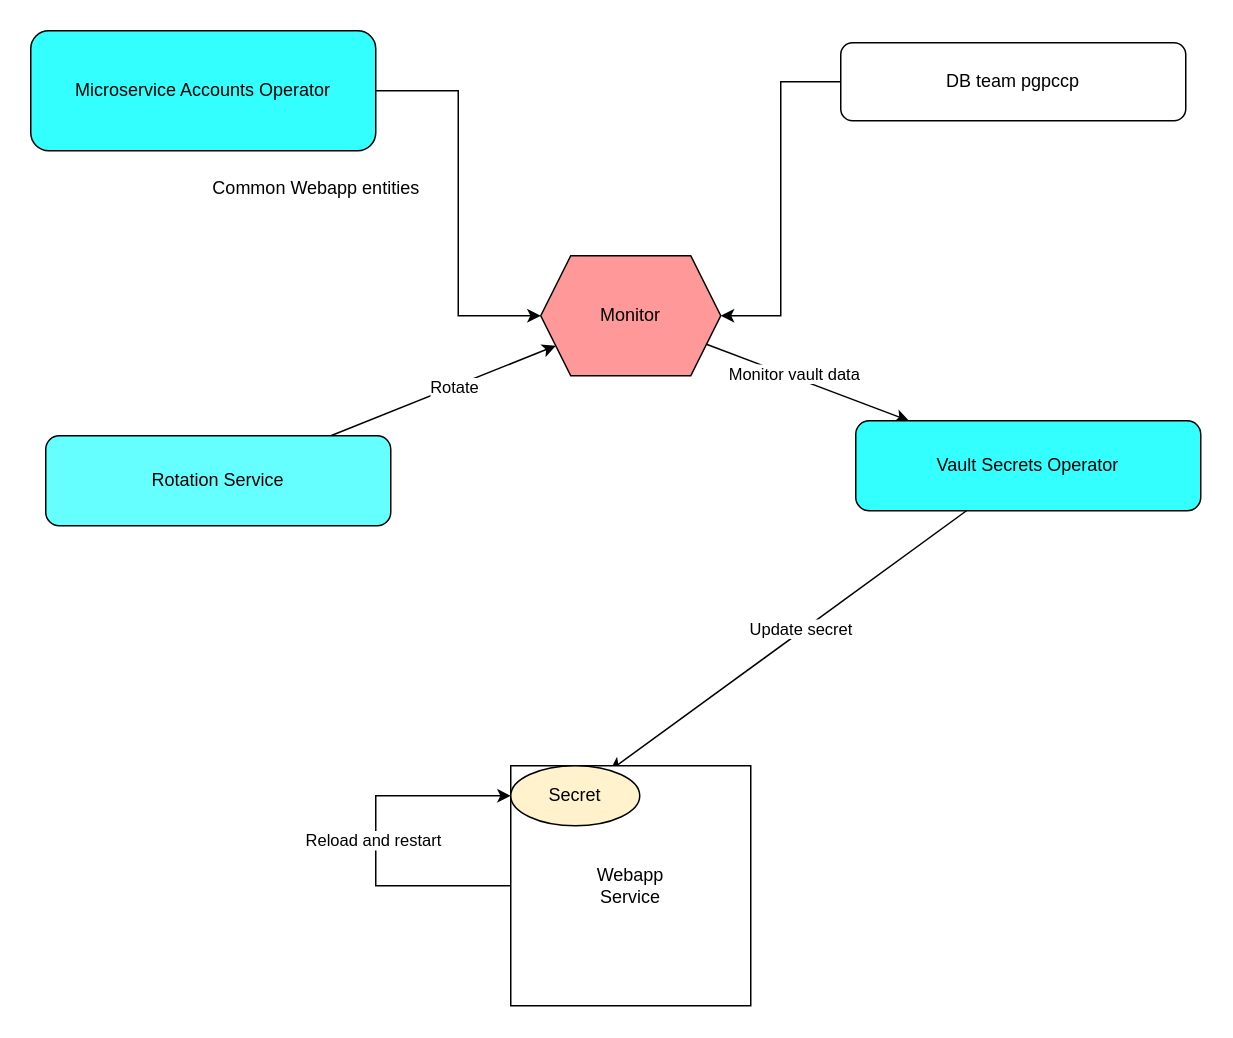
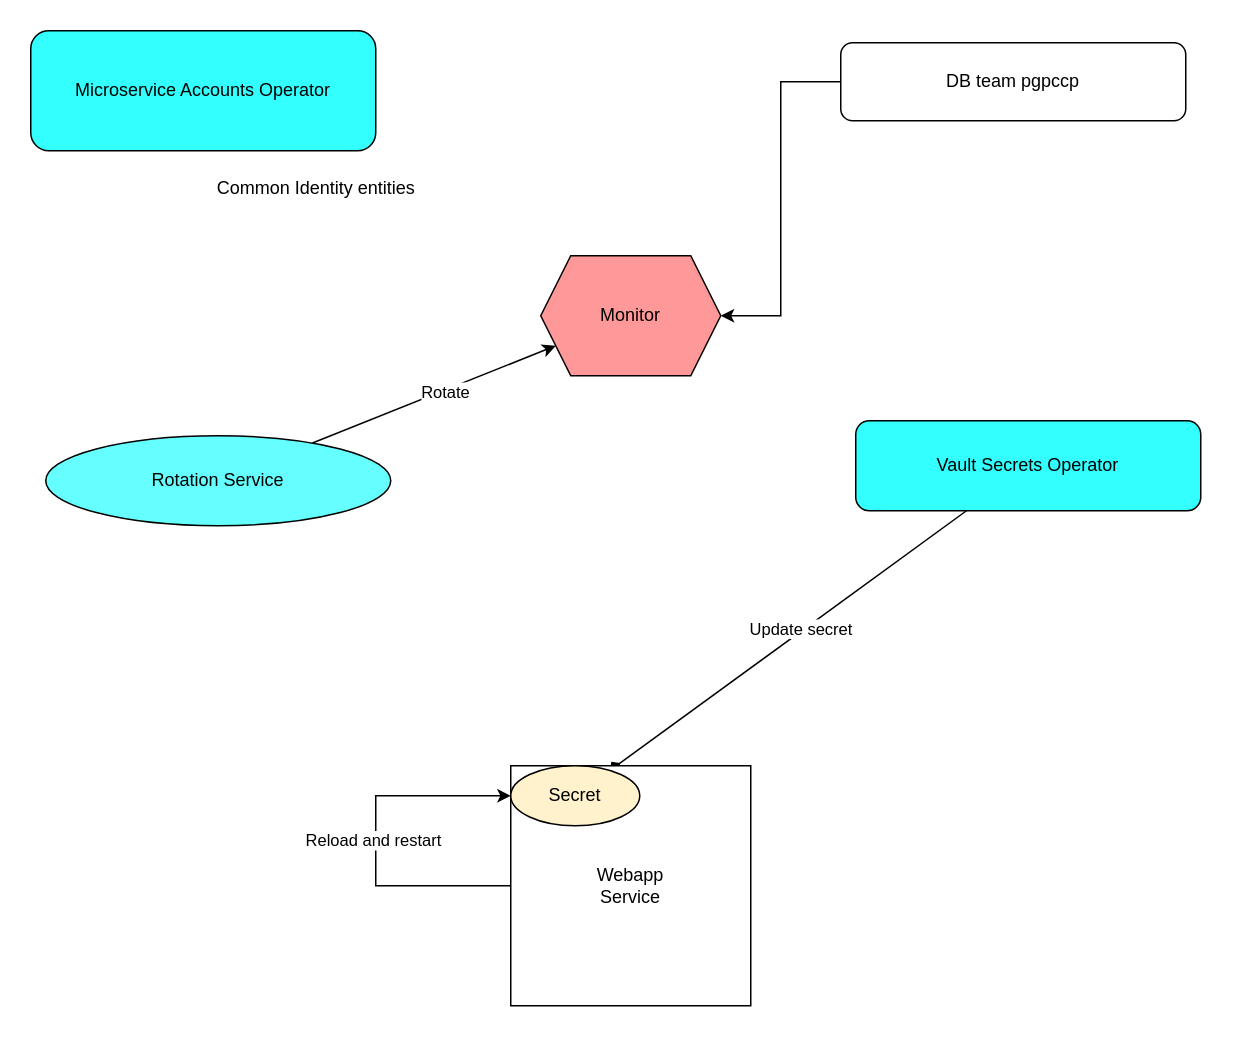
  <mxCell id="0" />
  <mxCell id="1" parent="0" />
- <mxCell id="2" style="edgeStyle=orthogonalEdgeStyle;rounded=0;orthogonalLoop=1;jettySize=auto;html=1;entryX=0;entryY=0.5;entryDx=0;entryDy=0;" edge="1" parent="1" source="3" target="6"><mxGeometry relative="1" as="geometry" /></mxCell>
  <mxCell id="3" value="Microservice Accounts Operator" style="rounded=1;whiteSpace=wrap;html=1;fillColor=#33FFFF;" vertex="1" parent="1"><mxGeometry x="20" y="20" width="230" height="80" as="geometry" /></mxCell>
- <mxCell id="4" style="rounded=0;orthogonalLoop=1;jettySize=auto;html=1;" edge="1" parent="1" source="6" target="15"><mxGeometry relative="1" as="geometry"><mxPoint x="490" y="300" as="targetPoint" /></mxGeometry></mxCell>
- <mxCell id="5" value="Monitor vault data" style="edgeLabel;html=1;align=center;verticalAlign=middle;resizable=0;points=[];" vertex="1" connectable="0" parent="4"><mxGeometry x="-0.16" y="2" relative="1" as="geometry"><mxPoint as="offset" /></mxGeometry></mxCell>
  <mxCell id="6" value="Monitor" style="shape=hexagon;perimeter=hexagonPerimeter2;whiteSpace=wrap;html=1;fixedSize=1;fillColor=#FF9999;" vertex="1" parent="1"><mxGeometry x="360" y="170" width="120" height="80" as="geometry" /></mxCell>
- <mxCell id="7" value="Common Webapp entities" style="text;html=1;align=center;verticalAlign=middle;resizable=0;points=[];autosize=1;strokeColor=none;fillColor=none;" vertex="1" parent="1"><mxGeometry x="130" y="110" width="160" height="30" as="geometry" /></mxCell>
+ <mxCell id="7" value="Common Identity entities" style="text;html=1;align=center;verticalAlign=middle;resizable=0;points=[];autosize=1;strokeColor=none;fillColor=none;" vertex="1" parent="1"><mxGeometry x="130" y="110" width="160" height="30" as="geometry" /></mxCell>
  <mxCell id="8" style="edgeStyle=orthogonalEdgeStyle;rounded=0;orthogonalLoop=1;jettySize=auto;html=1;entryX=1;entryY=0.5;entryDx=0;entryDy=0;" edge="1" parent="1" source="9" target="6"><mxGeometry relative="1" as="geometry" /></mxCell>
  <mxCell id="9" value="DB team pgpccp" style="rounded=1;whiteSpace=wrap;html=1;" vertex="1" parent="1"><mxGeometry x="560" y="28" width="230" height="52" as="geometry" /></mxCell>
  <mxCell id="10" style="rounded=0;orthogonalLoop=1;jettySize=auto;html=1;" edge="1" parent="1" source="12" target="6"><mxGeometry relative="1" as="geometry" /></mxCell>
  <mxCell id="11" value="Rotate&amp;nbsp;" style="edgeLabel;html=1;align=center;verticalAlign=middle;resizable=0;points=[];" vertex="1" connectable="0" parent="10"><mxGeometry x="0.1" y="-1" relative="1" as="geometry"><mxPoint as="offset" /></mxGeometry></mxCell>
- <mxCell id="12" value="Rotation Service" style="rounded=1;whiteSpace=wrap;html=1;fillColor=#66FFFF;" vertex="1" parent="1"><mxGeometry x="30" y="290" width="230" height="60" as="geometry" /></mxCell>
- <mxCell id="13" style="rounded=0;orthogonalLoop=1;jettySize=auto;html=1;" edge="1" parent="1" source="15" target="19"><mxGeometry relative="1" as="geometry" /></mxCell>
+ <mxCell id="12" value="Rotation Service" style="ellipse;whiteSpace=wrap;html=1;fillColor=#66FFFF;" vertex="1" parent="1"><mxGeometry x="30" y="290" width="230" height="60" as="geometry" /></mxCell>
+ <mxCell id="13" style="rounded=0;orthogonalLoop=1;jettySize=auto;html=1;endArrow=diamond;" edge="1" parent="1" source="15" target="19"><mxGeometry relative="1" as="geometry" /></mxCell>
  <mxCell id="14" value="Update secret&amp;nbsp;" style="edgeLabel;html=1;align=center;verticalAlign=middle;resizable=0;points=[];" vertex="1" connectable="0" parent="13"><mxGeometry x="-0.085" relative="1" as="geometry"><mxPoint y="-1" as="offset" /></mxGeometry></mxCell>
  <mxCell id="15" value="Vault Secrets Operator" style="rounded=1;whiteSpace=wrap;html=1;fillColor=#33FFFF;" vertex="1" parent="1"><mxGeometry x="570" y="280" width="230" height="60" as="geometry" /></mxCell>
  <mxCell id="16" style="edgeStyle=orthogonalEdgeStyle;rounded=0;orthogonalLoop=1;jettySize=auto;html=1;entryX=0;entryY=0.5;entryDx=0;entryDy=0;" edge="1" parent="1" source="18" target="19"><mxGeometry relative="1" as="geometry"><Array as="points"><mxPoint x="250" y="590" /><mxPoint x="250" y="530" /></Array></mxGeometry></mxCell>
  <mxCell id="17" value="Reload and restart&amp;nbsp;" style="edgeLabel;html=1;align=center;verticalAlign=middle;resizable=0;points=[];" vertex="1" connectable="0" parent="16"><mxGeometry x="0.01" y="1" relative="1" as="geometry"><mxPoint as="offset" /></mxGeometry></mxCell>
  <mxCell id="18" value="Webapp&lt;div&gt;Service&lt;/div&gt;" style="whiteSpace=wrap;html=1;aspect=fixed;" vertex="1" parent="1"><mxGeometry x="340" y="510" width="160" height="160" as="geometry" /></mxCell>
  <mxCell id="19" value="Secret" style="ellipse;whiteSpace=wrap;html=1;fillColor=#FFF2CC;" vertex="1" parent="1"><mxGeometry x="340" y="510" width="86" height="40" as="geometry" /></mxCell>
